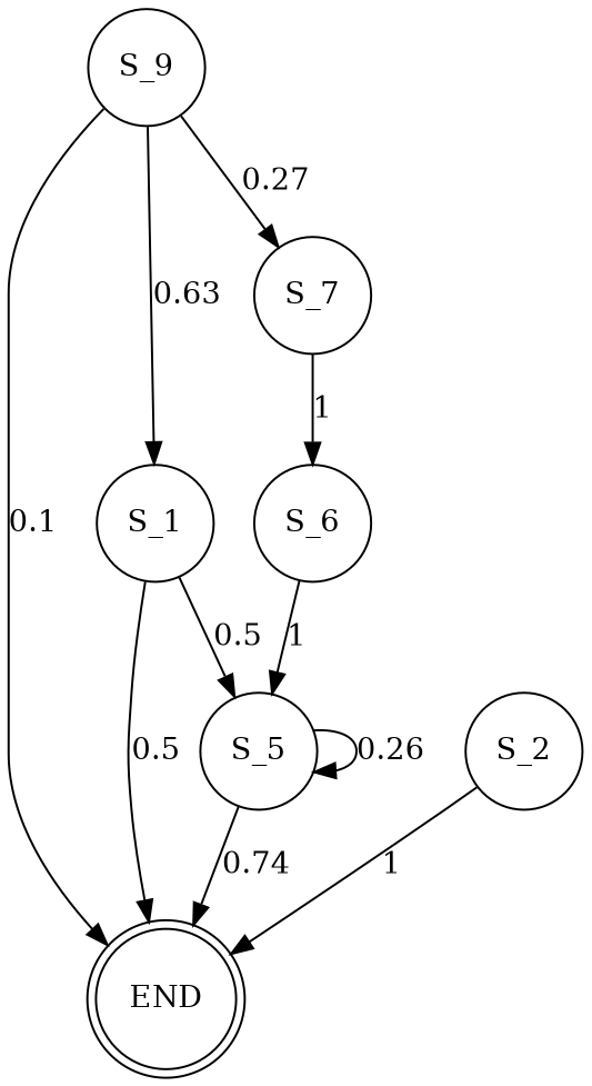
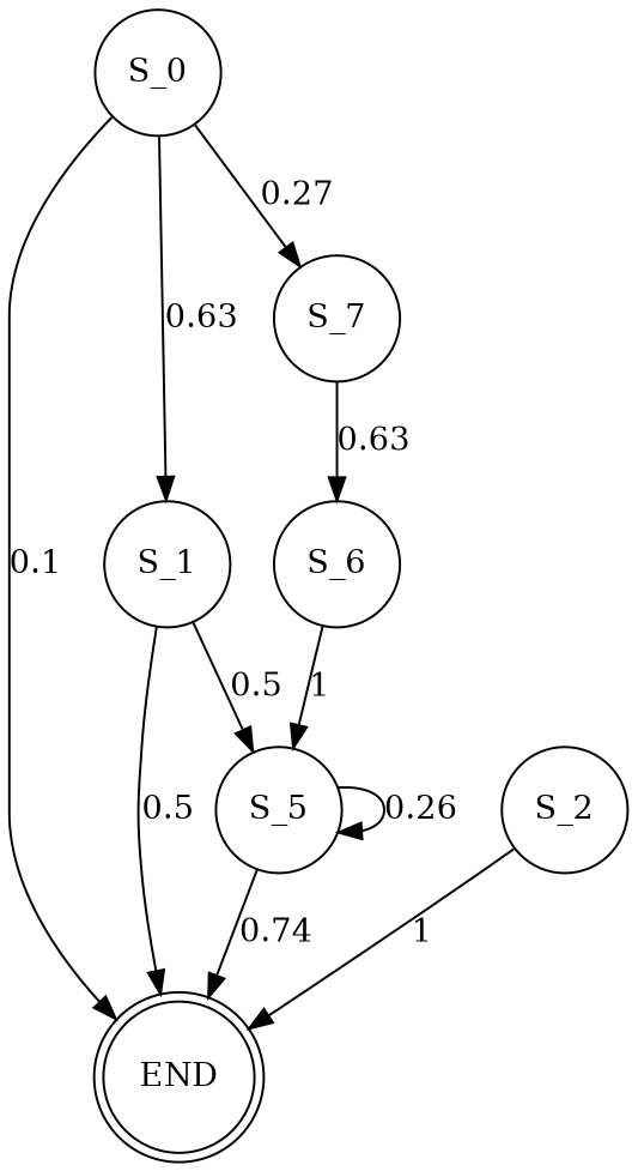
  digraph {
    rankdir=S
    node [shape=circle]
    END [shape=doublecircle]
-   S_0 [label=S_9]
+   S_0
    S_1
    n4 [label=S_7]
    S_5
    n6 [label=S_6]
    S_2
    S_0 -> END [label=0.1]
    S_0 -> S_1 [label=0.63]
    S_0 -> n4 [label=0.27]
    S_1 -> END [label=0.5]
    S_1 -> S_5 [label=0.5]
-   n4 -> n6 [label=1]
+   n4 -> n6 [label=0.63]
    S_5 -> END [label=0.74]
    S_5 -> S_5 [label=0.26]
    n6 -> S_5 [label=1]
    S_2 -> END [label=1]
  }
